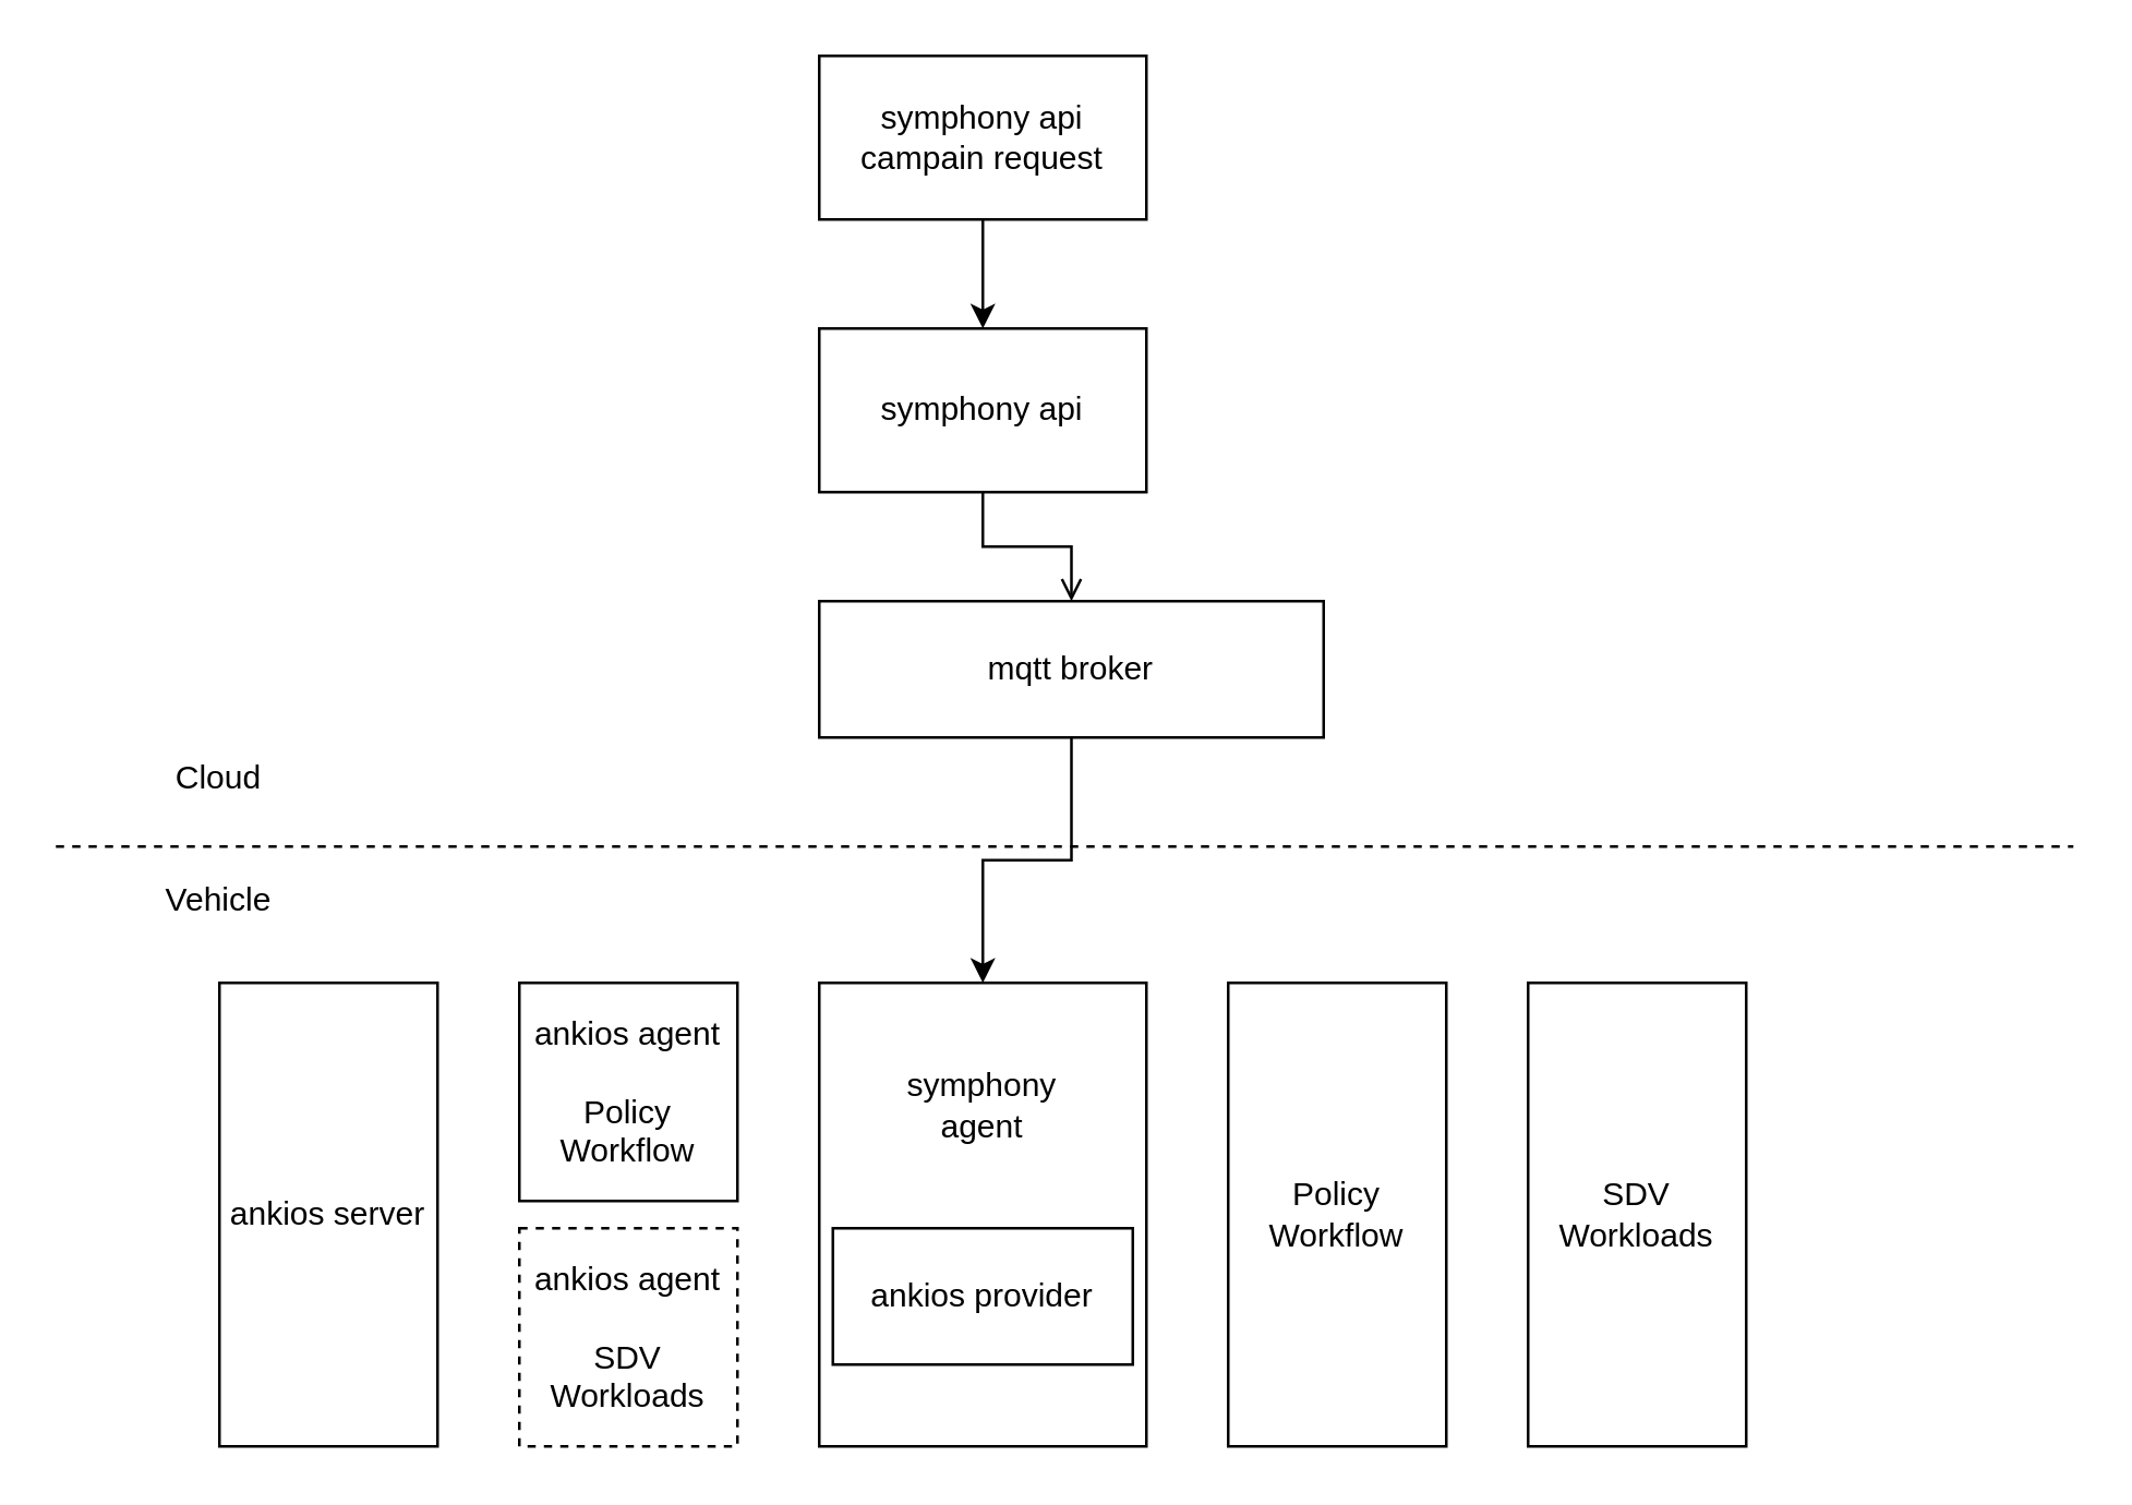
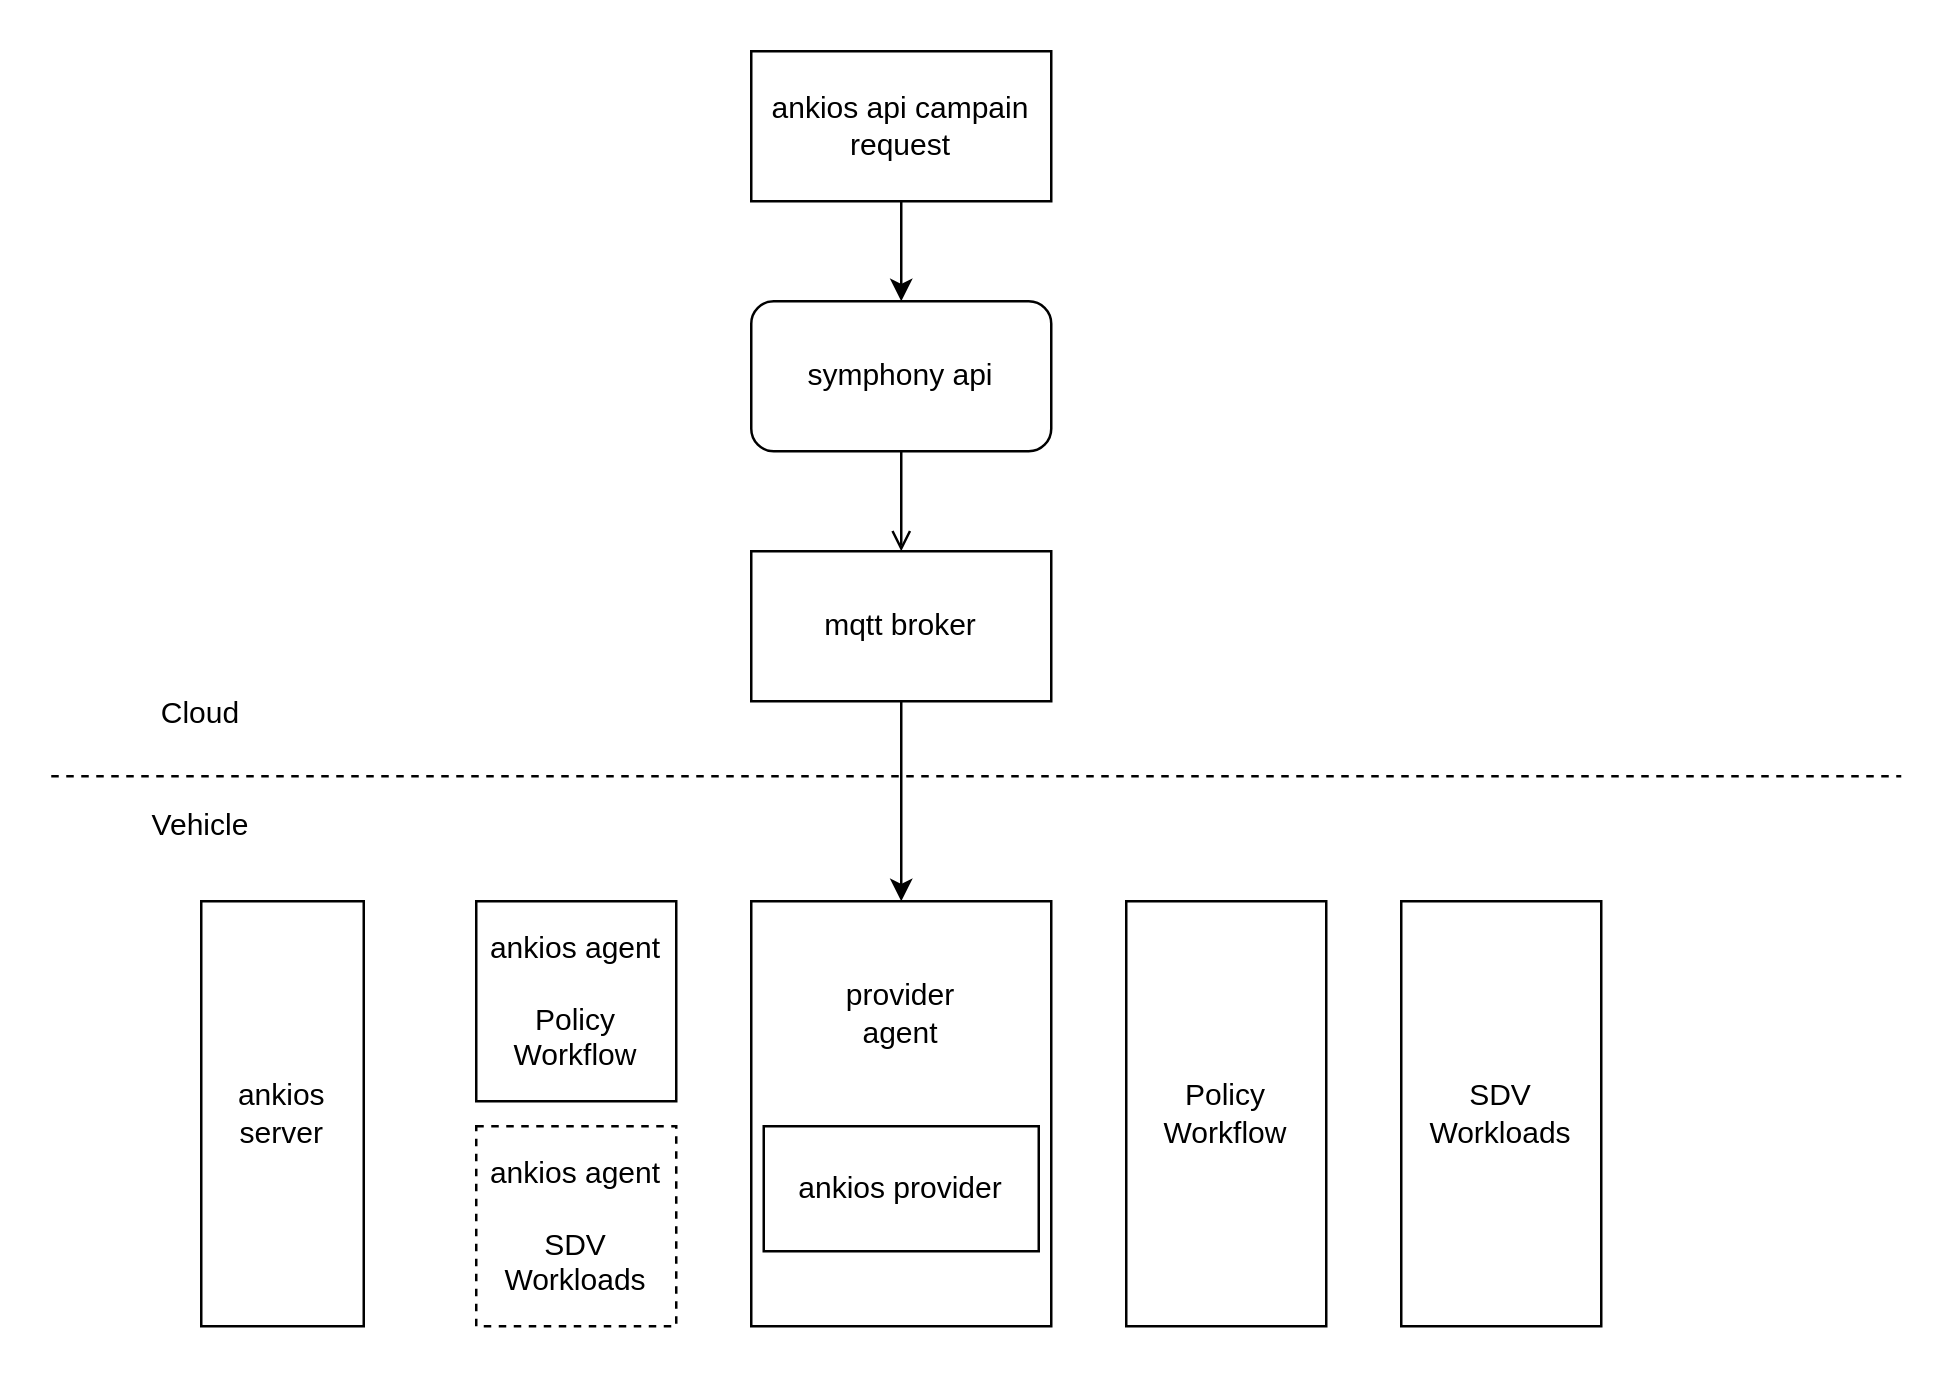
  <mxCell id="0" />
  <mxCell id="1" parent="0" />
  <mxCell id="2" style="edgeStyle=orthogonalEdgeStyle;rounded=0;orthogonalLoop=1;jettySize=auto;html=1;entryX=0.5;entryY=0;entryDx=0;entryDy=0;" edge="1" parent="1" source="3" target="5"><mxGeometry relative="1" as="geometry" /></mxCell>
- <mxCell id="3" value="symphony api campain request" style="rounded=0;whiteSpace=wrap;html=1;" vertex="1" parent="1"><mxGeometry x="300" y="20" width="120" height="60" as="geometry" /></mxCell>
+ <mxCell id="3" value="ankios api campain request" style="rounded=0;whiteSpace=wrap;html=1;" vertex="1" parent="1"><mxGeometry x="300" y="20" width="120" height="60" as="geometry" /></mxCell>
  <mxCell id="4" style="edgeStyle=orthogonalEdgeStyle;rounded=0;orthogonalLoop=1;jettySize=auto;html=1;entryX=0.5;entryY=0;entryDx=0;entryDy=0;endArrow=open;" edge="1" parent="1" source="5" target="7"><mxGeometry relative="1" as="geometry" /></mxCell>
- <mxCell id="5" value="symphony api" style="rounded=0;whiteSpace=wrap;html=1;" vertex="1" parent="1"><mxGeometry x="300" y="120" width="120" height="60" as="geometry" /></mxCell>
+ <mxCell id="5" value="symphony api" style="whiteSpace=wrap;html=1;rounded=1;" vertex="1" parent="1"><mxGeometry x="300" y="120" width="120" height="60" as="geometry" /></mxCell>
  <mxCell id="6" style="edgeStyle=orthogonalEdgeStyle;rounded=0;orthogonalLoop=1;jettySize=auto;html=1;entryX=0.5;entryY=0;entryDx=0;entryDy=0;" edge="1" parent="1" source="7" target="8"><mxGeometry relative="1" as="geometry" /></mxCell>
- <mxCell id="7" value="mqtt broker" style="rounded=0;whiteSpace=wrap;html=1;" vertex="1" parent="1"><mxGeometry x="300" y="220" width="185" height="50" as="geometry" /></mxCell>
+ <mxCell id="7" value="mqtt broker" style="rounded=0;whiteSpace=wrap;html=1;" vertex="1" parent="1"><mxGeometry x="300" y="220" width="120" height="60" as="geometry" /></mxCell>
  <mxCell id="8" value="" style="rounded=0;whiteSpace=wrap;html=1;" vertex="1" parent="1"><mxGeometry x="300" y="360" width="120" height="170" as="geometry" /></mxCell>
  <mxCell id="9" value="" style="endArrow=none;dashed=1;html=1;rounded=0;" edge="1" parent="1"><mxGeometry width="50" height="50" relative="1" as="geometry"><mxPoint x="20" y="310" as="sourcePoint" /><mxPoint x="760" y="310" as="targetPoint" /><Array as="points"><mxPoint x="370" y="310" /></Array></mxGeometry></mxCell>
  <mxCell id="10" value="Cloud" style="text;html=1;align=center;verticalAlign=middle;whiteSpace=wrap;rounded=0;" vertex="1" parent="1"><mxGeometry x="50" y="270" width="60" height="30" as="geometry" /></mxCell>
  <mxCell id="11" value="Vehicle" style="text;html=1;align=center;verticalAlign=middle;whiteSpace=wrap;rounded=0;" vertex="1" parent="1"><mxGeometry x="50" y="315" width="60" height="30" as="geometry" /></mxCell>
- <mxCell id="12" value="symphony agent" style="text;html=1;align=center;verticalAlign=middle;whiteSpace=wrap;rounded=0;" vertex="1" parent="1"><mxGeometry x="330" y="390" width="60" height="30" as="geometry" /></mxCell>
+ <mxCell id="12" value="provider agent" style="text;html=1;align=center;verticalAlign=middle;whiteSpace=wrap;rounded=0;" vertex="1" parent="1"><mxGeometry x="330" y="390" width="60" height="30" as="geometry" /></mxCell>
  <mxCell id="13" value="ankios provider" style="rounded=0;whiteSpace=wrap;html=1;" vertex="1" parent="1"><mxGeometry x="305" y="450" width="110" height="50" as="geometry" /></mxCell>
  <mxCell id="14" value="ankios agent&lt;div&gt;&lt;br&gt;&lt;/div&gt;&lt;div&gt;SDV Workloads&lt;/div&gt;" style="rounded=0;whiteSpace=wrap;html=1;dashed=1;" vertex="1" parent="1"><mxGeometry x="190" y="450" width="80" height="80" as="geometry" /></mxCell>
  <mxCell id="15" value="ankios agent&lt;div&gt;&lt;br&gt;Policy Workflow&lt;/div&gt;" style="rounded=0;whiteSpace=wrap;html=1;" vertex="1" parent="1"><mxGeometry x="190" y="360" width="80" height="80" as="geometry" /></mxCell>
- <mxCell id="16" value="ankios server" style="rounded=0;whiteSpace=wrap;html=1;" vertex="1" parent="1"><mxGeometry x="80" y="360" width="80" height="170" as="geometry" /></mxCell>
+ <mxCell id="16" value="ankios server" style="rounded=0;whiteSpace=wrap;html=1;" vertex="1" parent="1"><mxGeometry x="80" y="360" width="65" height="170" as="geometry" /></mxCell>
  <mxCell id="17" value="Policy Workflow" style="rounded=0;whiteSpace=wrap;html=1;" vertex="1" parent="1"><mxGeometry x="450" y="360" width="80" height="170" as="geometry" /></mxCell>
  <mxCell id="18" value="SDV Workloads" style="rounded=0;whiteSpace=wrap;html=1;" vertex="1" parent="1"><mxGeometry x="560" y="360" width="80" height="170" as="geometry" /></mxCell>
